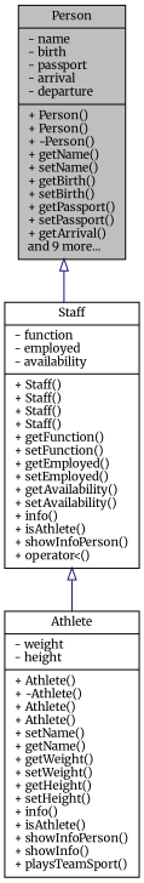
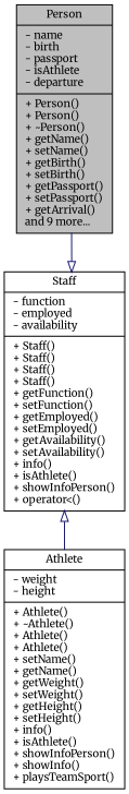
  digraph {
    fontname=Merriweather
    node [color=black fillcolor=white fontname=Merriweather fontsize=10 shape=record style=filled]
    edge [arrowtail=onormal color=midnightblue dir=back fontname=Merriweather fontsize=10 labelfontname=Helvetica labelfontsize=10 style=solid]
-   n1 [fillcolor=grey75 fontcolor=black height=0.2 label="{Person\n|- name\l- birth\l- passport\l- arrival\l- departure\l|+ Person()\l+ Person()\l+ ~Person()\l+ getName()\l+ setName()\l+ getBirth()\l+ setBirth()\l+ getPassport()\l+ setPassport()\l+ getArrival()\land 9 more...\l}" width=0.4]
+   n1 [fillcolor=grey75 fontcolor=black height=0.2 label="{Person\n|- name\l- birth\l- passport\l- isAthlete\l- departure\l|+ Person()\l+ Person()\l+ ~Person()\l+ getName()\l+ setName()\l+ getBirth()\l+ setBirth()\l+ getPassport()\l+ setPassport()\l+ getArrival()\land 9 more...\l}" width=0.4]
    n2 [height=0.2 label="{Staff\n|- function\l- employed\l- availability\l|+ Staff()\l+ Staff()\l+ Staff()\l+ Staff()\l+ getFunction()\l+ setFunction()\l+ getEmployed()\l+ setEmployed()\l+ getAvailability()\l+ setAvailability()\l+ info()\l+ isAthlete()\l+ showInfoPerson()\l+ operator\<()\l}" width=0.4]
    n3 [height=0.2 label="{Athlete\n|- weight\l- height\l|+ Athlete()\l+ ~Athlete()\l+ Athlete()\l+ Athlete()\l+ setName()\l+ getName()\l+ getWeight()\l+ setWeight()\l+ getHeight()\l+ setHeight()\l+ info()\l+ isAthlete()\l+ showInfoPerson()\l+ showInfo()\l+ playsTeamSport()\l}" width=0.4]
-   n1 -> n2
+   n2 -> n1
    n2 -> n3
  }
